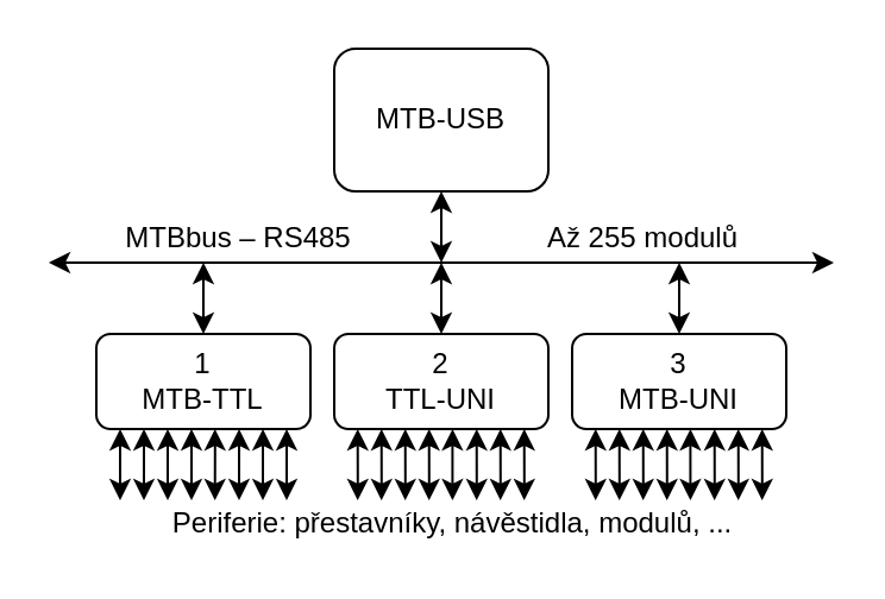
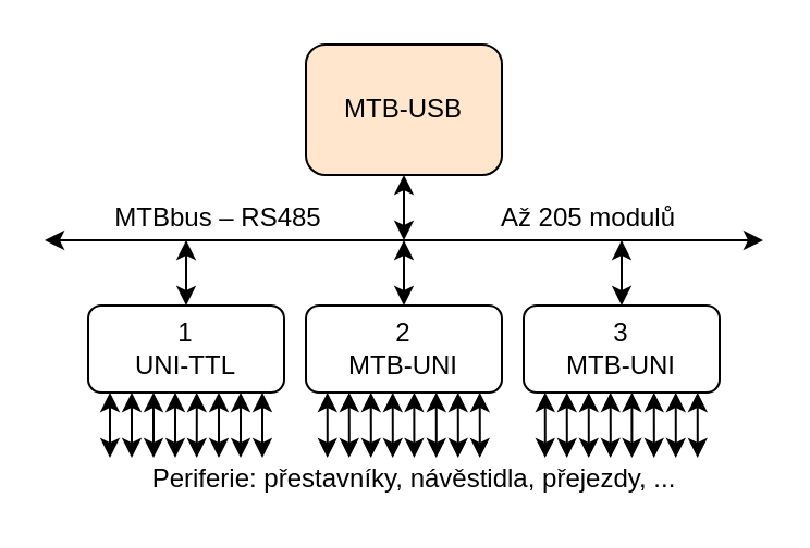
  <mxCell id="0" />
  <mxCell id="1" parent="0" />
  <mxCell id="2" style="edgeStyle=orthogonalEdgeStyle;rounded=0;orthogonalLoop=1;jettySize=auto;html=1;startArrow=classic;startFill=1;" edge="1" parent="1" source="3"><mxGeometry relative="1" as="geometry"><mxPoint x="185" y="110" as="targetPoint" /></mxGeometry></mxCell>
- <mxCell id="3" value="MTB-USB" style="rounded=1;whiteSpace=wrap;html=1;" vertex="1" parent="1"><mxGeometry x="140" y="20" width="90" height="60" as="geometry" /></mxCell>
+ <mxCell id="3" value="MTB-USB" style="rounded=1;whiteSpace=wrap;html=1;fillColor=#ffe6cc;" vertex="1" parent="1"><mxGeometry x="140" y="20" width="90" height="60" as="geometry" /></mxCell>
  <mxCell id="4" style="edgeStyle=orthogonalEdgeStyle;rounded=0;orthogonalLoop=1;jettySize=auto;html=1;startArrow=classic;startFill=1;" edge="1" parent="1" source="5"><mxGeometry relative="1" as="geometry"><mxPoint x="185" y="110" as="targetPoint" /></mxGeometry></mxCell>
- <mxCell id="5" value="&lt;div&gt;2&lt;br&gt;TTL-UNI&lt;/div&gt;" style="rounded=1;whiteSpace=wrap;html=1;" vertex="1" parent="1"><mxGeometry x="140" y="140" width="90" height="40" as="geometry" /></mxCell>
+ <mxCell id="5" value="&lt;div&gt;2&lt;br&gt;MTB-UNI&lt;/div&gt;" style="rounded=1;whiteSpace=wrap;html=1;" vertex="1" parent="1"><mxGeometry x="140" y="140" width="90" height="40" as="geometry" /></mxCell>
  <mxCell id="6" style="edgeStyle=orthogonalEdgeStyle;rounded=0;orthogonalLoop=1;jettySize=auto;html=1;startArrow=classic;startFill=1;" edge="1" parent="1" source="7"><mxGeometry relative="1" as="geometry"><mxPoint x="285" y="110" as="targetPoint" /></mxGeometry></mxCell>
  <mxCell id="7" value="3&lt;br&gt;MTB-UNI" style="rounded=1;whiteSpace=wrap;html=1;" vertex="1" parent="1"><mxGeometry x="240" y="140" width="90" height="40" as="geometry" /></mxCell>
  <mxCell id="8" style="edgeStyle=orthogonalEdgeStyle;rounded=0;orthogonalLoop=1;jettySize=auto;html=1;startArrow=classic;startFill=1;" edge="1" parent="1" source="9"><mxGeometry relative="1" as="geometry"><mxPoint x="85" y="110" as="targetPoint" /></mxGeometry></mxCell>
- <mxCell id="9" value="&lt;div&gt;1&lt;br&gt;MTB-TTL&lt;/div&gt;" style="rounded=1;whiteSpace=wrap;html=1;" vertex="1" parent="1"><mxGeometry x="40" y="140" width="90" height="40" as="geometry" /></mxCell>
+ <mxCell id="9" value="&lt;div&gt;1&lt;br&gt;UNI-TTL&lt;/div&gt;" style="rounded=1;whiteSpace=wrap;html=1;" vertex="1" parent="1"><mxGeometry x="40" y="140" width="90" height="40" as="geometry" /></mxCell>
  <mxCell id="10" value="" style="endArrow=classic;startArrow=classic;html=1;" edge="1" parent="1"><mxGeometry width="50" height="50" relative="1" as="geometry"><mxPoint x="20" y="110" as="sourcePoint" /><mxPoint x="350" y="110" as="targetPoint" /></mxGeometry></mxCell>
  <mxCell id="11" value="MTBbus – RS485" style="text;html=1;strokeColor=none;fillColor=none;align=center;verticalAlign=middle;whiteSpace=wrap;rounded=0;" vertex="1" parent="1"><mxGeometry x="40" y="90" width="120" height="20" as="geometry" /></mxCell>
  <mxCell id="12" style="edgeStyle=orthogonalEdgeStyle;rounded=0;orthogonalLoop=1;jettySize=auto;html=1;startArrow=classic;startFill=1;" edge="1" parent="1"><mxGeometry relative="1" as="geometry"><mxPoint x="60" y="210" as="targetPoint" /><mxPoint x="60" y="180" as="sourcePoint" /><Array as="points"><mxPoint x="60" y="200" /><mxPoint x="60" y="200" /></Array></mxGeometry></mxCell>
  <mxCell id="13" style="edgeStyle=orthogonalEdgeStyle;rounded=0;orthogonalLoop=1;jettySize=auto;html=1;startArrow=classic;startFill=1;" edge="1" parent="1"><mxGeometry relative="1" as="geometry"><mxPoint x="70" y="210" as="targetPoint" /><mxPoint x="70" y="180" as="sourcePoint" /><Array as="points"><mxPoint x="70" y="200" /><mxPoint x="70" y="200" /></Array></mxGeometry></mxCell>
  <mxCell id="14" style="edgeStyle=orthogonalEdgeStyle;rounded=0;orthogonalLoop=1;jettySize=auto;html=1;startArrow=classic;startFill=1;" edge="1" parent="1"><mxGeometry relative="1" as="geometry"><mxPoint x="80" y="210" as="targetPoint" /><mxPoint x="80" y="180" as="sourcePoint" /><Array as="points"><mxPoint x="80" y="200" /><mxPoint x="80" y="200" /></Array></mxGeometry></mxCell>
  <mxCell id="15" style="edgeStyle=orthogonalEdgeStyle;rounded=0;orthogonalLoop=1;jettySize=auto;html=1;startArrow=classic;startFill=1;" edge="1" parent="1"><mxGeometry relative="1" as="geometry"><mxPoint x="89.86" y="210" as="targetPoint" /><mxPoint x="89.86" y="180" as="sourcePoint" /><Array as="points"><mxPoint x="89.86" y="190" /><mxPoint x="89.86" y="190" /></Array></mxGeometry></mxCell>
  <mxCell id="16" style="edgeStyle=orthogonalEdgeStyle;rounded=0;orthogonalLoop=1;jettySize=auto;html=1;startArrow=classic;startFill=1;" edge="1" parent="1"><mxGeometry relative="1" as="geometry"><mxPoint x="100" y="210" as="targetPoint" /><mxPoint x="100" y="180" as="sourcePoint" /><Array as="points"><mxPoint x="100" y="200" /><mxPoint x="100" y="200" /></Array></mxGeometry></mxCell>
  <mxCell id="17" style="edgeStyle=orthogonalEdgeStyle;rounded=0;orthogonalLoop=1;jettySize=auto;html=1;startArrow=classic;startFill=1;" edge="1" parent="1"><mxGeometry relative="1" as="geometry"><mxPoint x="110" y="210" as="targetPoint" /><mxPoint x="110" y="180" as="sourcePoint" /><Array as="points"><mxPoint x="110" y="200" /><mxPoint x="110" y="200" /></Array></mxGeometry></mxCell>
  <mxCell id="18" style="edgeStyle=orthogonalEdgeStyle;rounded=0;orthogonalLoop=1;jettySize=auto;html=1;startArrow=classic;startFill=1;" edge="1" parent="1"><mxGeometry relative="1" as="geometry"><mxPoint x="120" y="210" as="targetPoint" /><mxPoint x="120" y="180" as="sourcePoint" /><Array as="points"><mxPoint x="120" y="200" /><mxPoint x="120" y="200" /></Array></mxGeometry></mxCell>
  <mxCell id="19" style="edgeStyle=orthogonalEdgeStyle;rounded=0;orthogonalLoop=1;jettySize=auto;html=1;startArrow=classic;startFill=1;" edge="1" parent="1"><mxGeometry relative="1" as="geometry"><mxPoint x="50" y="210" as="targetPoint" /><mxPoint x="50" y="180" as="sourcePoint" /><Array as="points"><mxPoint x="50" y="200" /><mxPoint x="50" y="200" /></Array></mxGeometry></mxCell>
  <mxCell id="20" style="edgeStyle=orthogonalEdgeStyle;rounded=0;orthogonalLoop=1;jettySize=auto;html=1;startArrow=classic;startFill=1;" edge="1" parent="1"><mxGeometry relative="1" as="geometry"><mxPoint x="159.86" y="210" as="targetPoint" /><mxPoint x="159.86" y="180" as="sourcePoint" /><Array as="points"><mxPoint x="159.86" y="200" /><mxPoint x="159.86" y="200" /></Array></mxGeometry></mxCell>
  <mxCell id="21" style="edgeStyle=orthogonalEdgeStyle;rounded=0;orthogonalLoop=1;jettySize=auto;html=1;startArrow=classic;startFill=1;" edge="1" parent="1"><mxGeometry relative="1" as="geometry"><mxPoint x="169.86" y="210" as="targetPoint" /><mxPoint x="169.86" y="180" as="sourcePoint" /><Array as="points"><mxPoint x="169.86" y="200" /><mxPoint x="169.86" y="200" /></Array></mxGeometry></mxCell>
  <mxCell id="22" style="edgeStyle=orthogonalEdgeStyle;rounded=0;orthogonalLoop=1;jettySize=auto;html=1;startArrow=classic;startFill=1;" edge="1" parent="1"><mxGeometry relative="1" as="geometry"><mxPoint x="179.86" y="210" as="targetPoint" /><mxPoint x="179.86" y="180" as="sourcePoint" /><Array as="points"><mxPoint x="179.86" y="200" /><mxPoint x="179.86" y="200" /></Array></mxGeometry></mxCell>
  <mxCell id="23" style="edgeStyle=orthogonalEdgeStyle;rounded=0;orthogonalLoop=1;jettySize=auto;html=1;startArrow=classic;startFill=1;" edge="1" parent="1"><mxGeometry relative="1" as="geometry"><mxPoint x="189.72" y="210" as="targetPoint" /><mxPoint x="189.72" y="180" as="sourcePoint" /><Array as="points"><mxPoint x="189.72" y="190" /><mxPoint x="189.72" y="190" /></Array></mxGeometry></mxCell>
  <mxCell id="24" style="edgeStyle=orthogonalEdgeStyle;rounded=0;orthogonalLoop=1;jettySize=auto;html=1;startArrow=classic;startFill=1;" edge="1" parent="1"><mxGeometry relative="1" as="geometry"><mxPoint x="199.86" y="210" as="targetPoint" /><mxPoint x="199.86" y="180" as="sourcePoint" /><Array as="points"><mxPoint x="199.86" y="200" /><mxPoint x="199.86" y="200" /></Array></mxGeometry></mxCell>
  <mxCell id="25" style="edgeStyle=orthogonalEdgeStyle;rounded=0;orthogonalLoop=1;jettySize=auto;html=1;startArrow=classic;startFill=1;" edge="1" parent="1"><mxGeometry relative="1" as="geometry"><mxPoint x="209.86" y="210" as="targetPoint" /><mxPoint x="209.86" y="180" as="sourcePoint" /><Array as="points"><mxPoint x="209.86" y="200" /><mxPoint x="209.86" y="200" /></Array></mxGeometry></mxCell>
  <mxCell id="26" style="edgeStyle=orthogonalEdgeStyle;rounded=0;orthogonalLoop=1;jettySize=auto;html=1;startArrow=classic;startFill=1;" edge="1" parent="1"><mxGeometry relative="1" as="geometry"><mxPoint x="219.86" y="210" as="targetPoint" /><mxPoint x="219.86" y="180" as="sourcePoint" /><Array as="points"><mxPoint x="219.86" y="200" /><mxPoint x="219.86" y="200" /></Array></mxGeometry></mxCell>
  <mxCell id="27" style="edgeStyle=orthogonalEdgeStyle;rounded=0;orthogonalLoop=1;jettySize=auto;html=1;startArrow=classic;startFill=1;" edge="1" parent="1"><mxGeometry relative="1" as="geometry"><mxPoint x="149.86" y="210" as="targetPoint" /><mxPoint x="149.86" y="180" as="sourcePoint" /><Array as="points"><mxPoint x="149.86" y="200" /><mxPoint x="149.86" y="200" /></Array></mxGeometry></mxCell>
  <mxCell id="28" style="edgeStyle=orthogonalEdgeStyle;rounded=0;orthogonalLoop=1;jettySize=auto;html=1;startArrow=classic;startFill=1;" edge="1" parent="1"><mxGeometry relative="1" as="geometry"><mxPoint x="259.86" y="210" as="targetPoint" /><mxPoint x="259.86" y="180" as="sourcePoint" /><Array as="points"><mxPoint x="259.86" y="200" /><mxPoint x="259.86" y="200" /></Array></mxGeometry></mxCell>
  <mxCell id="29" style="edgeStyle=orthogonalEdgeStyle;rounded=0;orthogonalLoop=1;jettySize=auto;html=1;startArrow=classic;startFill=1;" edge="1" parent="1"><mxGeometry relative="1" as="geometry"><mxPoint x="269.86" y="210" as="targetPoint" /><mxPoint x="269.86" y="180" as="sourcePoint" /><Array as="points"><mxPoint x="269.86" y="200" /><mxPoint x="269.86" y="200" /></Array></mxGeometry></mxCell>
  <mxCell id="30" style="edgeStyle=orthogonalEdgeStyle;rounded=0;orthogonalLoop=1;jettySize=auto;html=1;startArrow=classic;startFill=1;" edge="1" parent="1"><mxGeometry relative="1" as="geometry"><mxPoint x="279.86" y="210" as="targetPoint" /><mxPoint x="279.86" y="180" as="sourcePoint" /><Array as="points"><mxPoint x="279.86" y="200" /><mxPoint x="279.86" y="200" /></Array></mxGeometry></mxCell>
  <mxCell id="31" style="edgeStyle=orthogonalEdgeStyle;rounded=0;orthogonalLoop=1;jettySize=auto;html=1;startArrow=classic;startFill=1;" edge="1" parent="1"><mxGeometry relative="1" as="geometry"><mxPoint x="289.72" y="210" as="targetPoint" /><mxPoint x="289.72" y="180" as="sourcePoint" /><Array as="points"><mxPoint x="289.72" y="190" /><mxPoint x="289.72" y="190" /></Array></mxGeometry></mxCell>
  <mxCell id="32" style="edgeStyle=orthogonalEdgeStyle;rounded=0;orthogonalLoop=1;jettySize=auto;html=1;startArrow=classic;startFill=1;" edge="1" parent="1"><mxGeometry relative="1" as="geometry"><mxPoint x="299.86" y="210" as="targetPoint" /><mxPoint x="299.86" y="180" as="sourcePoint" /><Array as="points"><mxPoint x="299.86" y="200" /><mxPoint x="299.86" y="200" /></Array></mxGeometry></mxCell>
  <mxCell id="33" style="edgeStyle=orthogonalEdgeStyle;rounded=0;orthogonalLoop=1;jettySize=auto;html=1;startArrow=classic;startFill=1;" edge="1" parent="1"><mxGeometry relative="1" as="geometry"><mxPoint x="309.86" y="210" as="targetPoint" /><mxPoint x="309.86" y="180" as="sourcePoint" /><Array as="points"><mxPoint x="309.86" y="200" /><mxPoint x="309.86" y="200" /></Array></mxGeometry></mxCell>
  <mxCell id="34" style="edgeStyle=orthogonalEdgeStyle;rounded=0;orthogonalLoop=1;jettySize=auto;html=1;startArrow=classic;startFill=1;" edge="1" parent="1"><mxGeometry relative="1" as="geometry"><mxPoint x="319.86" y="210" as="targetPoint" /><mxPoint x="319.86" y="180" as="sourcePoint" /><Array as="points"><mxPoint x="319.86" y="200" /><mxPoint x="319.86" y="200" /></Array></mxGeometry></mxCell>
  <mxCell id="35" style="edgeStyle=orthogonalEdgeStyle;rounded=0;orthogonalLoop=1;jettySize=auto;html=1;startArrow=classic;startFill=1;" edge="1" parent="1"><mxGeometry relative="1" as="geometry"><mxPoint x="249.86" y="210" as="targetPoint" /><mxPoint x="249.86" y="180" as="sourcePoint" /><Array as="points"><mxPoint x="249.86" y="200" /><mxPoint x="249.86" y="200" /></Array></mxGeometry></mxCell>
- <mxCell id="36" value="&lt;div align=&quot;center&quot;&gt;Periferie: přestavníky, návěstidla, modulů, ...&lt;/div&gt;" style="text;html=1;strokeColor=none;fillColor=none;align=center;verticalAlign=middle;whiteSpace=wrap;rounded=0;" vertex="1" parent="1"><mxGeometry x="50" y="210" width="280" height="20" as="geometry" /></mxCell>
- <mxCell id="37" value="Až 255 modulů" style="text;html=1;strokeColor=none;fillColor=none;align=center;verticalAlign=middle;whiteSpace=wrap;rounded=0;" vertex="1" parent="1"><mxGeometry x="210" y="90" width="120" height="20" as="geometry" /></mxCell>
+ <mxCell id="36" value="&lt;div align=&quot;center&quot;&gt;Periferie: přestavníky, návěstidla, přejezdy, ...&lt;/div&gt;" style="text;html=1;strokeColor=none;fillColor=none;align=center;verticalAlign=middle;whiteSpace=wrap;rounded=0;" vertex="1" parent="1"><mxGeometry x="50" y="210" width="280" height="20" as="geometry" /></mxCell>
+ <mxCell id="37" value="Až 205 modulů" style="text;html=1;strokeColor=none;fillColor=none;align=center;verticalAlign=middle;whiteSpace=wrap;rounded=0;" vertex="1" parent="1"><mxGeometry x="210" y="90" width="120" height="20" as="geometry" /></mxCell>
